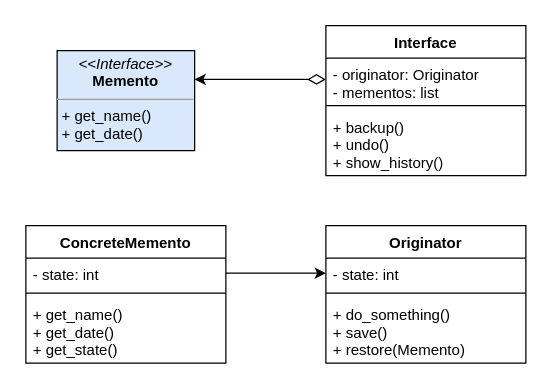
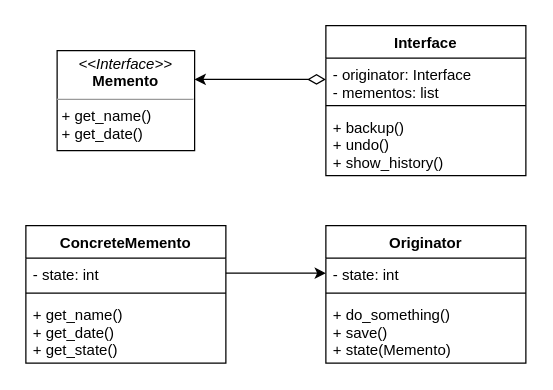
  <mxCell id="0" />
  <mxCell id="1" parent="0" />
- <mxCell id="2" value="&lt;p style=&quot;margin: 0px ; margin-top: 4px ; text-align: center&quot;&gt;&lt;i&gt;&amp;lt;&amp;lt;Interface&amp;gt;&amp;gt;&lt;/i&gt;&lt;br&gt;&lt;b&gt;Memento&lt;/b&gt;&lt;/p&gt;&lt;hr size=&quot;1&quot;&gt;&lt;p style=&quot;margin: 0px ; margin-left: 4px&quot;&gt;&lt;span style=&quot;text-align: center&quot;&gt;+ get_name()&lt;/span&gt;&lt;/p&gt;&lt;p style=&quot;margin: 0px ; margin-left: 4px&quot;&gt;&lt;span style=&quot;text-align: center&quot;&gt;+ get_date()&lt;/span&gt;&lt;/p&gt;" style="verticalAlign=top;align=left;overflow=fill;fontSize=12;fontFamily=Helvetica;html=1;fillColor=#dae8fc;" parent="1" vertex="1"><mxGeometry x="45" y="40" width="110" height="80" as="geometry" /></mxCell>
+ <mxCell id="2" value="&lt;p style=&quot;margin: 0px ; margin-top: 4px ; text-align: center&quot;&gt;&lt;i&gt;&amp;lt;&amp;lt;Interface&amp;gt;&amp;gt;&lt;/i&gt;&lt;br&gt;&lt;b&gt;Memento&lt;/b&gt;&lt;/p&gt;&lt;hr size=&quot;1&quot;&gt;&lt;p style=&quot;margin: 0px ; margin-left: 4px&quot;&gt;&lt;span style=&quot;text-align: center&quot;&gt;+ get_name()&lt;/span&gt;&lt;/p&gt;&lt;p style=&quot;margin: 0px ; margin-left: 4px&quot;&gt;&lt;span style=&quot;text-align: center&quot;&gt;+ get_date()&lt;/span&gt;&lt;/p&gt;" style="verticalAlign=top;align=left;overflow=fill;fontSize=12;fontFamily=Helvetica;html=1;" parent="1" vertex="1"><mxGeometry x="45" y="40" width="110" height="80" as="geometry" /></mxCell>
  <mxCell id="3" value="Originator" style="swimlane;fontStyle=1;align=center;verticalAlign=top;childLayout=stackLayout;horizontal=1;startSize=26;horizontalStack=0;resizeParent=1;resizeParentMax=0;resizeLast=0;collapsible=1;marginBottom=0;" parent="1" vertex="1"><mxGeometry x="260" y="180" width="160" height="110" as="geometry" /></mxCell>
  <mxCell id="4" value="- state: int" style="text;strokeColor=none;fillColor=none;align=left;verticalAlign=top;spacingLeft=4;spacingRight=4;overflow=hidden;rotatable=0;points=[[0,0.5],[1,0.5]];portConstraint=eastwest;" parent="3" vertex="1"><mxGeometry y="26" width="160" height="24" as="geometry" /></mxCell>
  <mxCell id="5" value="" style="line;strokeWidth=1;fillColor=none;align=left;verticalAlign=middle;spacingTop=-1;spacingLeft=3;spacingRight=3;rotatable=0;labelPosition=right;points=[];portConstraint=eastwest;" parent="3" vertex="1"><mxGeometry y="50" width="160" height="8" as="geometry" /></mxCell>
- <mxCell id="6" value="+ do_something()&#10;+ save()&#10;+ restore(Memento)" style="text;strokeColor=none;fillColor=none;align=left;verticalAlign=top;spacingLeft=4;spacingRight=4;overflow=hidden;rotatable=0;points=[[0,0.5],[1,0.5]];portConstraint=eastwest;" parent="3" vertex="1"><mxGeometry y="58" width="160" height="52" as="geometry" /></mxCell>
+ <mxCell id="6" value="+ do_something()&#10;+ save()&#10;+ state(Memento)" style="text;strokeColor=none;fillColor=none;align=left;verticalAlign=top;spacingLeft=4;spacingRight=4;overflow=hidden;rotatable=0;points=[[0,0.5],[1,0.5]];portConstraint=eastwest;" parent="3" vertex="1"><mxGeometry y="58" width="160" height="52" as="geometry" /></mxCell>
  <mxCell id="7" value="ConcreteMemento" style="swimlane;fontStyle=1;align=center;verticalAlign=top;childLayout=stackLayout;horizontal=1;startSize=26;horizontalStack=0;resizeParent=1;resizeParentMax=0;resizeLast=0;collapsible=1;marginBottom=0;" vertex="1" parent="1"><mxGeometry x="20" y="180" width="160" height="110" as="geometry" /></mxCell>
  <mxCell id="8" value="- state: int" style="text;strokeColor=none;fillColor=none;align=left;verticalAlign=top;spacingLeft=4;spacingRight=4;overflow=hidden;rotatable=0;points=[[0,0.5],[1,0.5]];portConstraint=eastwest;" vertex="1" parent="7"><mxGeometry y="26" width="160" height="24" as="geometry" /></mxCell>
  <mxCell id="9" value="" style="line;strokeWidth=1;fillColor=none;align=left;verticalAlign=middle;spacingTop=-1;spacingLeft=3;spacingRight=3;rotatable=0;labelPosition=right;points=[];portConstraint=eastwest;" vertex="1" parent="7"><mxGeometry y="50" width="160" height="8" as="geometry" /></mxCell>
  <mxCell id="10" value="+ get_name()&#10;+ get_date()&#10;+ get_state()" style="text;strokeColor=none;fillColor=none;align=left;verticalAlign=top;spacingLeft=4;spacingRight=4;overflow=hidden;rotatable=0;points=[[0,0.5],[1,0.5]];portConstraint=eastwest;" vertex="1" parent="7"><mxGeometry y="58" width="160" height="52" as="geometry" /></mxCell>
  <mxCell id="11" value="Interface" style="swimlane;fontStyle=1;align=center;verticalAlign=top;childLayout=stackLayout;horizontal=1;startSize=26;horizontalStack=0;resizeParent=1;resizeParentMax=0;resizeLast=0;collapsible=1;marginBottom=0;" vertex="1" parent="1"><mxGeometry x="260" y="20" width="160" height="120" as="geometry" /></mxCell>
- <mxCell id="12" value="- originator: Originator&#10;- mementos: list" style="text;strokeColor=none;fillColor=none;align=left;verticalAlign=top;spacingLeft=4;spacingRight=4;overflow=hidden;rotatable=0;points=[[0,0.5],[1,0.5]];portConstraint=eastwest;" vertex="1" parent="11"><mxGeometry y="26" width="160" height="34" as="geometry" /></mxCell>
+ <mxCell id="12" value="- originator: Interface&#10;- mementos: list" style="text;strokeColor=none;fillColor=none;align=left;verticalAlign=top;spacingLeft=4;spacingRight=4;overflow=hidden;rotatable=0;points=[[0,0.5],[1,0.5]];portConstraint=eastwest;" vertex="1" parent="11"><mxGeometry y="26" width="160" height="34" as="geometry" /></mxCell>
  <mxCell id="13" value="" style="line;strokeWidth=1;fillColor=none;align=left;verticalAlign=middle;spacingTop=-1;spacingLeft=3;spacingRight=3;rotatable=0;labelPosition=right;points=[];portConstraint=eastwest;" vertex="1" parent="11"><mxGeometry y="60" width="160" height="8" as="geometry" /></mxCell>
  <mxCell id="14" value="+ backup()&#10;+ undo()&#10;+ show_history()" style="text;strokeColor=none;fillColor=none;align=left;verticalAlign=top;spacingLeft=4;spacingRight=4;overflow=hidden;rotatable=0;points=[[0,0.5],[1,0.5]];portConstraint=eastwest;" vertex="1" parent="11"><mxGeometry y="68" width="160" height="52" as="geometry" /></mxCell>
  <mxCell id="15" style="edgeStyle=orthogonalEdgeStyle;rounded=0;orthogonalLoop=1;jettySize=auto;html=1;exitX=1;exitY=0.5;exitDx=0;exitDy=0;entryX=0;entryY=0.5;entryDx=0;entryDy=0;" edge="1" parent="1" source="8" target="4"><mxGeometry relative="1" as="geometry" /></mxCell>
  <mxCell id="16" style="edgeStyle=orthogonalEdgeStyle;rounded=0;orthogonalLoop=1;jettySize=auto;html=1;exitX=0;exitY=0.5;exitDx=0;exitDy=0;entryX=1;entryY=0.5;entryDx=0;entryDy=0;startArrow=diamondThin;startFill=0;startSize=12;" edge="1" parent="1" source="12"><mxGeometry relative="1" as="geometry"><mxPoint x="155" y="63" as="targetPoint" /></mxGeometry></mxCell>
